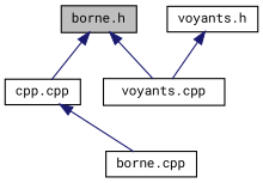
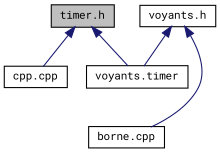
  digraph {
    fontname="Roboto Mono"
    node [color=black fillcolor=white fontname="Roboto Mono" fontsize=10 shape=record style=filled]
    edge [color=midnightblue dir=back fontname="Roboto Mono" fontsize=10 labelfontname=Helvetica labelfontsize=10 style=solid]
-   n1 [fillcolor=grey75 fontcolor=black height=0.2 label="borne.h" width=0.4]
+   n1 [fillcolor=grey75 fontcolor=black height=0.2 label="timer.h" width=0.4]
    n2 [height=0.2 label="cpp.cpp" width=0.4]
-   n3 [height=0.2 label="voyants.cpp" width=0.4]
+   n3 [height=0.2 label="voyants.timer" width=0.4]
    n4 [height=0.2 label="voyants.h" width=0.4]
    n5 [height=0.2 label="borne.cpp" width=0.4]
    n1 -> n2
    n1 -> n3
    n4 -> n3
-   n2 -> n5
+   n4 -> n5
  }
